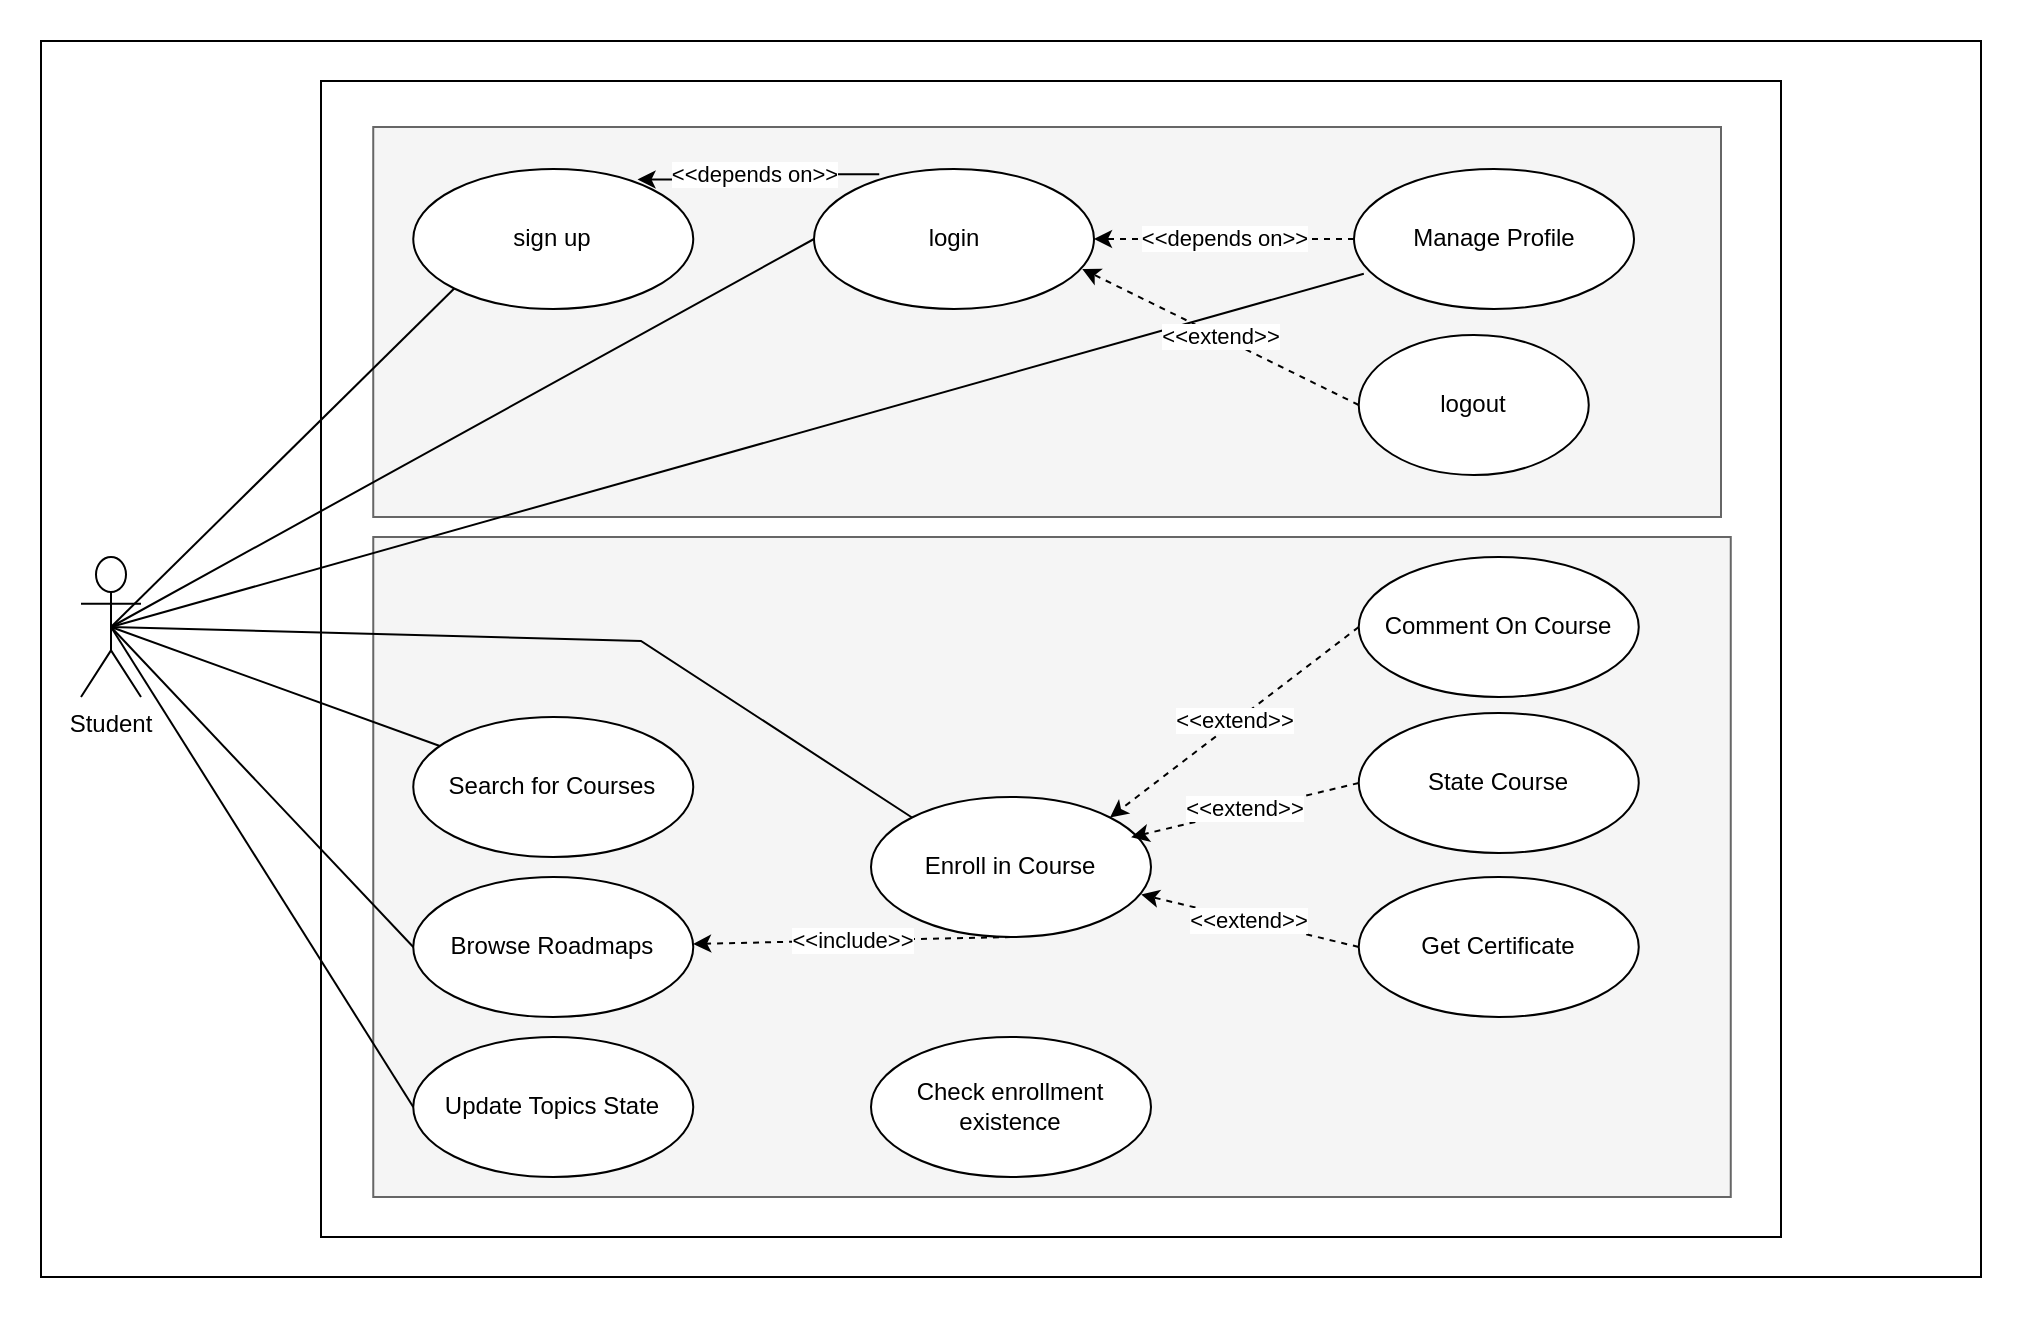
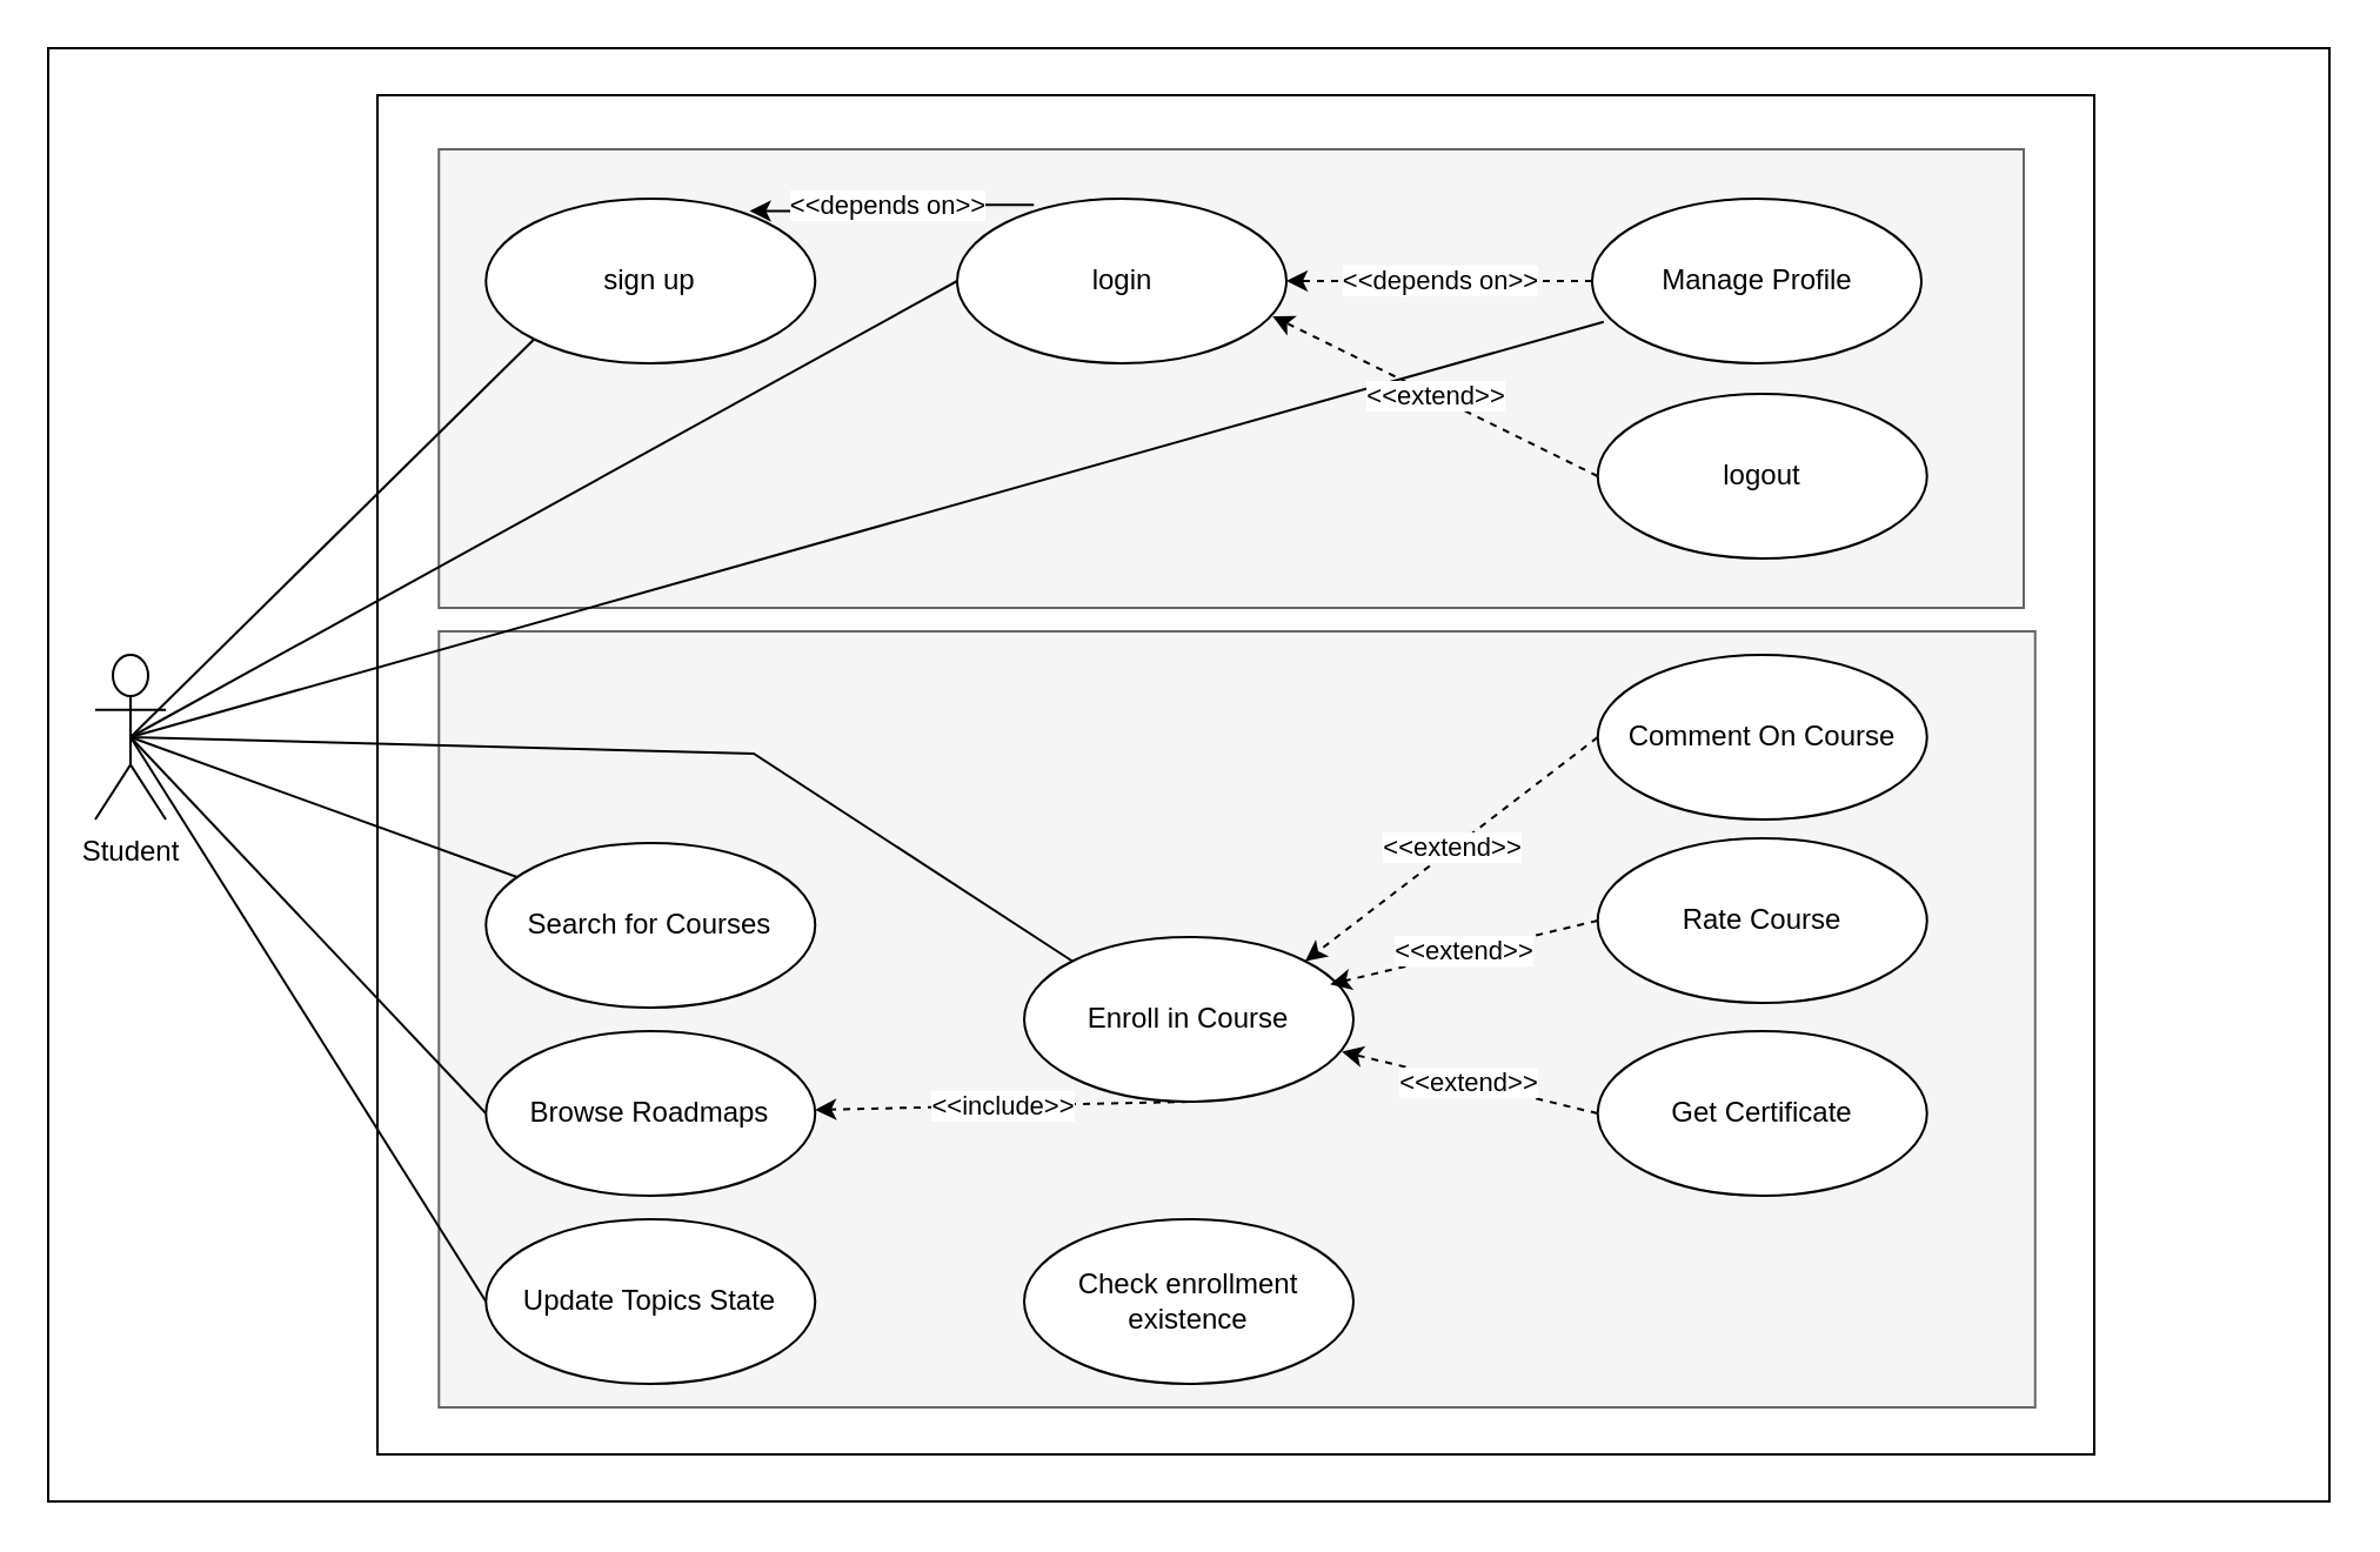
  <mxCell id="0" />
  <mxCell id="1" parent="0" />
  <mxCell id="2" value="" style="rounded=0;whiteSpace=wrap;html=1;movable=1;resizable=1;rotatable=1;deletable=1;editable=1;locked=0;connectable=1;" parent="1" vertex="1"><mxGeometry x="20" y="20" width="970" height="618" as="geometry" /></mxCell>
  <mxCell id="3" value="" style="rounded=0;whiteSpace=wrap;html=1;movable=1;resizable=1;rotatable=1;deletable=1;editable=1;locked=0;connectable=1;" parent="1" vertex="1"><mxGeometry x="160" y="40" width="730" height="578" as="geometry" /></mxCell>
  <mxCell id="4" value="" style="rounded=0;whiteSpace=wrap;html=1;fillColor=#f5f5f5;strokeColor=#666666;fontColor=#333333;fontStyle=0" parent="1" vertex="1"><mxGeometry x="186.13" y="268" width="678.75" height="330" as="geometry" /></mxCell>
  <mxCell id="5" value="" style="rounded=0;whiteSpace=wrap;html=1;fillColor=#f5f5f5;strokeColor=#666666;fontColor=#333333;" parent="1" vertex="1"><mxGeometry x="186.12" y="63" width="673.88" height="195" as="geometry" /></mxCell>
  <mxCell id="6" value="&amp;lt;&amp;lt;depends on&amp;gt;&amp;gt;" style="edgeStyle=orthogonalEdgeStyle;rounded=0;orthogonalLoop=1;jettySize=auto;html=1;dashed=1;" parent="1" source="17" target="16" edge="1"><mxGeometry relative="1" as="geometry" /></mxCell>
  <mxCell id="7" style="rounded=0;orthogonalLoop=1;jettySize=auto;html=1;exitX=0.5;exitY=0.5;exitDx=0;exitDy=0;exitPerimeter=0;entryX=0;entryY=0.5;entryDx=0;entryDy=0;endArrow=none;endFill=0;" parent="1" source="14" target="16" edge="1"><mxGeometry relative="1" as="geometry" /></mxCell>
  <mxCell id="8" style="rounded=0;orthogonalLoop=1;jettySize=auto;html=1;exitX=0.5;exitY=0.5;exitDx=0;exitDy=0;exitPerimeter=0;endArrow=none;endFill=0;" parent="1" source="14" target="20" edge="1"><mxGeometry relative="1" as="geometry" /></mxCell>
  <mxCell id="9" style="rounded=0;orthogonalLoop=1;jettySize=auto;html=1;exitX=0.5;exitY=0.5;exitDx=0;exitDy=0;exitPerimeter=0;entryX=0;entryY=0.5;entryDx=0;entryDy=0;endArrow=none;endFill=0;" parent="1" source="14" target="22" edge="1"><mxGeometry relative="1" as="geometry" /></mxCell>
  <mxCell id="10" style="rounded=0;orthogonalLoop=1;jettySize=auto;html=1;exitX=0.5;exitY=0.5;exitDx=0;exitDy=0;exitPerimeter=0;entryX=0;entryY=0.5;entryDx=0;entryDy=0;endArrow=none;endFill=0;" parent="1" source="14" target="21" edge="1"><mxGeometry relative="1" as="geometry" /></mxCell>
  <mxCell id="11" style="rounded=0;orthogonalLoop=1;jettySize=auto;html=1;exitX=0.5;exitY=0.5;exitDx=0;exitDy=0;exitPerimeter=0;entryX=0.035;entryY=0.748;entryDx=0;entryDy=0;entryPerimeter=0;endArrow=none;endFill=0;" parent="1" source="14" target="17" edge="1"><mxGeometry relative="1" as="geometry" /></mxCell>
  <mxCell id="12" style="rounded=0;orthogonalLoop=1;jettySize=auto;html=1;exitX=0.5;exitY=0.5;exitDx=0;exitDy=0;exitPerimeter=0;entryX=0;entryY=0;entryDx=0;entryDy=0;endArrow=none;endFill=0;" edge="1" parent="1" source="14" target="19"><mxGeometry relative="1" as="geometry"><Array as="points"><mxPoint x="320" y="320" /></Array></mxGeometry></mxCell>
  <mxCell id="13" style="rounded=0;orthogonalLoop=1;jettySize=auto;html=1;exitX=0.5;exitY=0.5;exitDx=0;exitDy=0;exitPerimeter=0;entryX=0;entryY=1;entryDx=0;entryDy=0;endArrow=none;endFill=0;" edge="1" parent="1" source="14" target="32"><mxGeometry relative="1" as="geometry" /></mxCell>
  <mxCell id="14" value="Student" style="shape=umlActor;verticalLabelPosition=bottom;verticalAlign=top;html=1;outlineConnect=0;" parent="1" vertex="1"><mxGeometry x="40" y="278" width="30" height="70" as="geometry" /></mxCell>
  <mxCell id="15" value="&amp;lt;&amp;lt;depends on&amp;gt;&amp;gt;" style="edgeStyle=orthogonalEdgeStyle;rounded=0;orthogonalLoop=1;jettySize=auto;html=1;exitX=0.233;exitY=0.037;exitDx=0;exitDy=0;entryX=0.801;entryY=0.075;entryDx=0;entryDy=0;dashed=0;entryPerimeter=0;exitPerimeter=0;" edge="1" parent="1" source="16" target="32"><mxGeometry relative="1" as="geometry" /></mxCell>
  <mxCell id="16" value="login" style="ellipse;whiteSpace=wrap;html=1;" parent="1" vertex="1"><mxGeometry x="406.5" y="84" width="140" height="70" as="geometry" /></mxCell>
  <mxCell id="17" value="Manage Profile" style="ellipse;whiteSpace=wrap;html=1;" parent="1" vertex="1"><mxGeometry x="676.5" y="84" width="140" height="70" as="geometry" /></mxCell>
  <mxCell id="18" value="&amp;lt;&amp;lt;include&amp;gt;&amp;gt;" style="rounded=0;orthogonalLoop=1;jettySize=auto;html=1;exitX=0.5;exitY=1;exitDx=0;exitDy=0;dashed=1;" edge="1" parent="1" source="19" target="22"><mxGeometry relative="1" as="geometry" /></mxCell>
  <mxCell id="19" value="Enroll in Course" style="ellipse;whiteSpace=wrap;html=1;" parent="1" vertex="1"><mxGeometry x="435" y="398" width="140" height="70" as="geometry" /></mxCell>
  <mxCell id="20" value="Search for Courses" style="ellipse;whiteSpace=wrap;html=1;" parent="1" vertex="1"><mxGeometry x="206.13" y="358" width="140" height="70" as="geometry" /></mxCell>
  <mxCell id="21" value="Update Topics State" style="ellipse;whiteSpace=wrap;html=1;" parent="1" vertex="1"><mxGeometry x="206.13" y="518" width="140" height="70" as="geometry" /></mxCell>
  <mxCell id="22" value="Browse Roadmaps" style="ellipse;whiteSpace=wrap;html=1;" parent="1" vertex="1"><mxGeometry x="206.13" y="438" width="140" height="70" as="geometry" /></mxCell>
  <mxCell id="23" value="&amp;lt;&amp;lt;extend&amp;gt;&amp;gt;" style="rounded=0;orthogonalLoop=1;jettySize=auto;html=1;exitX=0;exitY=0.5;exitDx=0;exitDy=0;entryX=1;entryY=0;entryDx=0;entryDy=0;dashed=1;" parent="1" source="24" target="19" edge="1"><mxGeometry relative="1" as="geometry" /></mxCell>
  <mxCell id="24" value="Comment On Course" style="ellipse;whiteSpace=wrap;html=1;" parent="1" vertex="1"><mxGeometry x="678.88" y="278" width="140" height="70" as="geometry" /></mxCell>
  <mxCell id="25" value="&amp;lt;&amp;lt;extend&amp;gt;&amp;gt;" style="rounded=0;orthogonalLoop=1;jettySize=auto;html=1;exitX=0;exitY=0.5;exitDx=0;exitDy=0;entryX=0.929;entryY=0.287;entryDx=0;entryDy=0;entryPerimeter=0;dashed=1;" parent="1" source="26" target="19" edge="1"><mxGeometry relative="1" as="geometry" /></mxCell>
- <mxCell id="26" value="State Course" style="ellipse;whiteSpace=wrap;html=1;" parent="1" vertex="1"><mxGeometry x="678.88" y="356" width="140" height="70" as="geometry" /></mxCell>
+ <mxCell id="26" value="Rate Course" style="ellipse;whiteSpace=wrap;html=1;" parent="1" vertex="1"><mxGeometry x="678.88" y="356" width="140" height="70" as="geometry" /></mxCell>
  <mxCell id="27" value="&amp;lt;&amp;lt;extend&amp;gt;&amp;gt;" style="rounded=0;orthogonalLoop=1;jettySize=auto;html=1;exitX=0;exitY=0.5;exitDx=0;exitDy=0;entryX=0.965;entryY=0.696;entryDx=0;entryDy=0;entryPerimeter=0;dashed=1;" parent="1" source="28" target="19" edge="1"><mxGeometry relative="1" as="geometry" /></mxCell>
  <mxCell id="28" value="Get Certificate" style="ellipse;whiteSpace=wrap;html=1;" parent="1" vertex="1"><mxGeometry x="678.88" y="438" width="140" height="70" as="geometry" /></mxCell>
  <mxCell id="29" value="&amp;lt;&amp;lt;extend&amp;gt;&amp;gt;" style="rounded=0;orthogonalLoop=1;jettySize=auto;html=1;exitX=0;exitY=0.5;exitDx=0;exitDy=0;entryX=0.958;entryY=0.714;entryDx=0;entryDy=0;entryPerimeter=0;dashed=1;" parent="1" source="30" target="16" edge="1"><mxGeometry relative="1" as="geometry" /></mxCell>
- <mxCell id="30" value="logout" style="ellipse;whiteSpace=wrap;html=1;" parent="1" vertex="1"><mxGeometry x="678.88" y="167" width="115" height="70" as="geometry" /></mxCell>
+ <mxCell id="30" value="logout" style="ellipse;whiteSpace=wrap;html=1;" parent="1" vertex="1"><mxGeometry x="678.88" y="167" width="140" height="70" as="geometry" /></mxCell>
  <mxCell id="31" value="Check enrollment existence" style="ellipse;whiteSpace=wrap;html=1;" vertex="1" parent="1"><mxGeometry x="435" y="518" width="140" height="70" as="geometry" /></mxCell>
  <mxCell id="32" value="sign up" style="ellipse;whiteSpace=wrap;html=1;" vertex="1" parent="1"><mxGeometry x="206.13" y="84" width="140" height="70" as="geometry" /></mxCell>
